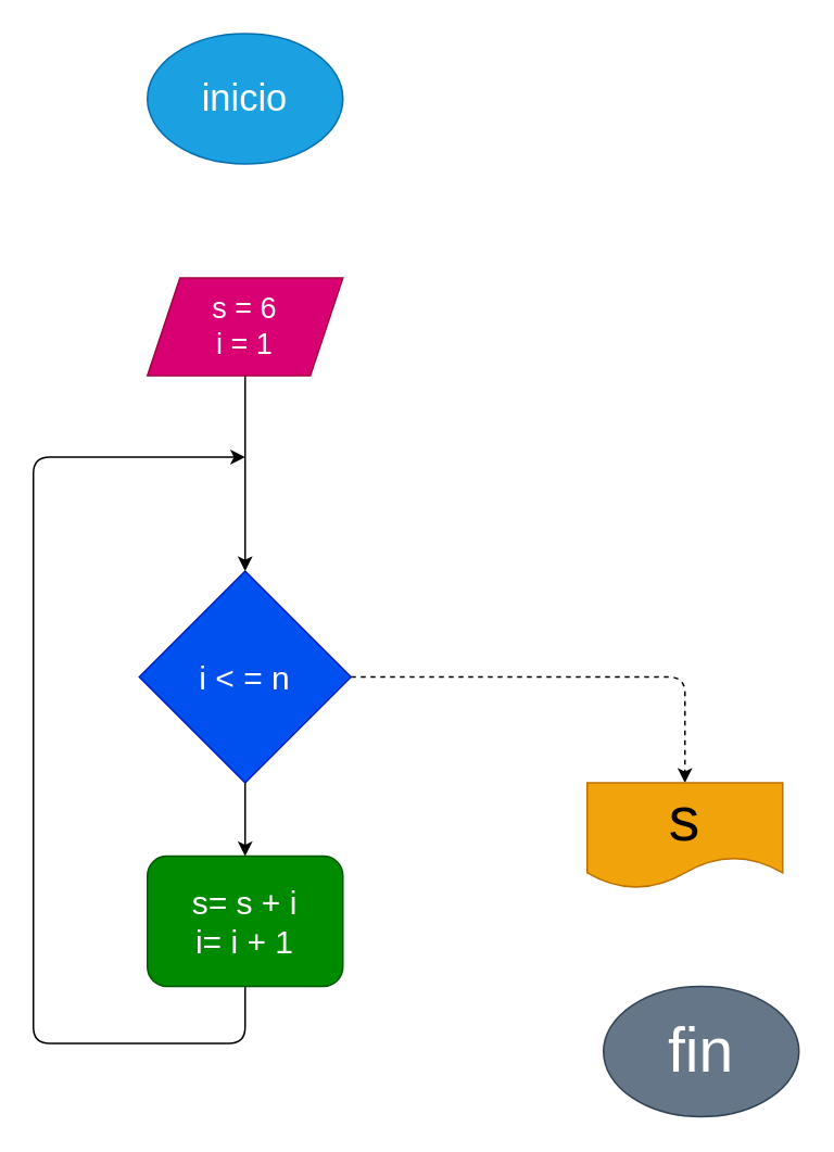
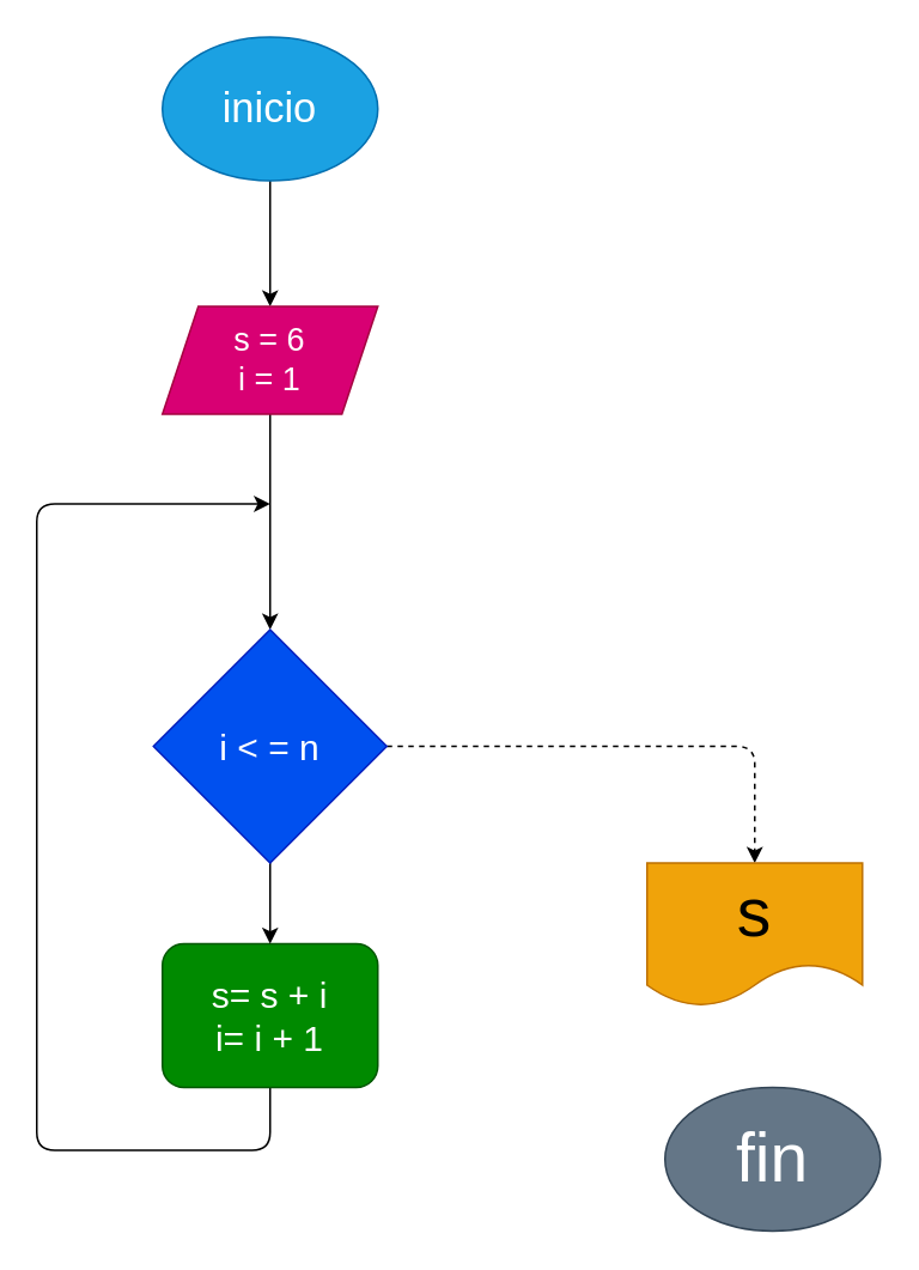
  <mxCell id="0" />
  <mxCell id="1" parent="0" />
+ <mxCell id="2" style="edgeStyle=none;html=1;exitX=0.5;exitY=1;exitDx=0;exitDy=0;entryX=0.5;entryY=0;entryDx=0;entryDy=0;" edge="1" parent="1" source="3" target="5"><mxGeometry relative="1" as="geometry" /></mxCell>
  <mxCell id="3" value="inicio" style="ellipse;whiteSpace=wrap;html=1;fontSize=23;fillColor=#1ba1e2;fontColor=#ffffff;strokeColor=#006EAF;" vertex="1" parent="1"><mxGeometry x="90" y="20" width="120" height="80" as="geometry" /></mxCell>
  <mxCell id="4" style="edgeStyle=none;html=1;exitX=0.5;exitY=1;exitDx=0;exitDy=0;entryX=0.5;entryY=0;entryDx=0;entryDy=0;" edge="1" parent="1" source="5" target="10"><mxGeometry relative="1" as="geometry"><mxPoint x="150" y="290" as="targetPoint" /></mxGeometry></mxCell>
  <mxCell id="5" value="s = 6&lt;br style=&quot;font-size: 18px;&quot;&gt;i = 1" style="shape=parallelogram;perimeter=parallelogramPerimeter;whiteSpace=wrap;html=1;fixedSize=1;fontSize=18;fillColor=#d80073;fontColor=#ffffff;strokeColor=#A50040;" vertex="1" parent="1"><mxGeometry x="90" y="170" width="120" height="60" as="geometry" /></mxCell>
  <mxCell id="6" style="edgeStyle=none;html=1;exitX=0.5;exitY=1;exitDx=0;exitDy=0;" edge="1" parent="1" source="7"><mxGeometry relative="1" as="geometry"><mxPoint x="150" y="280" as="targetPoint" /><Array as="points"><mxPoint x="150" y="640" /><mxPoint x="20" y="640" /><mxPoint x="20" y="280" /></Array></mxGeometry></mxCell>
  <mxCell id="7" value="s= s + i&lt;br style=&quot;font-size: 20px;&quot;&gt;i= i + 1" style="rounded=1;whiteSpace=wrap;html=1;fontSize=20;fillColor=#008a00;fontColor=#ffffff;strokeColor=#005700;" vertex="1" parent="1"><mxGeometry x="90" y="525" width="120" height="80" as="geometry" /></mxCell>
  <mxCell id="8" style="edgeStyle=none;html=1;exitX=0.5;exitY=1;exitDx=0;exitDy=0;entryX=0.5;entryY=0;entryDx=0;entryDy=0;" edge="1" parent="1" source="10" target="7"><mxGeometry relative="1" as="geometry" /></mxCell>
  <mxCell id="9" style="edgeStyle=none;html=1;exitX=1;exitY=0.5;exitDx=0;exitDy=0;fontSize=23;entryX=0.5;entryY=0;entryDx=0;entryDy=0;dashed=1;" edge="1" parent="1" source="10" target="11"><mxGeometry relative="1" as="geometry"><mxPoint x="420" y="520" as="targetPoint" /><Array as="points"><mxPoint x="420" y="415" /></Array></mxGeometry></mxCell>
  <mxCell id="10" value="i &amp;lt; = n" style="rhombus;whiteSpace=wrap;html=1;fontSize=20;fillColor=#0050ef;fontColor=#ffffff;strokeColor=#001DBC;" vertex="1" parent="1"><mxGeometry x="85" y="350" width="130" height="130" as="geometry" /></mxCell>
- <mxCell id="11" value="s" style="shape=document;whiteSpace=wrap;html=1;boundedLbl=1;fontSize=38;fillColor=#f0a30a;fontColor=#000000;strokeColor=#BD7000;" vertex="1" parent="1"><mxGeometry x="360" y="480" width="120" height="65" as="geometry" /></mxCell>
+ <mxCell id="11" value="s" style="shape=document;whiteSpace=wrap;html=1;boundedLbl=1;fontSize=38;fillColor=#f0a30a;fontColor=#000000;strokeColor=#BD7000;" vertex="1" parent="1"><mxGeometry x="360" y="480" width="120" height="80" as="geometry" /></mxCell>
  <mxCell id="12" value="fin" style="ellipse;whiteSpace=wrap;html=1;fontSize=38;fillColor=#647687;fontColor=#ffffff;strokeColor=#314354;" vertex="1" parent="1"><mxGeometry x="370" y="605" width="120" height="80" as="geometry" /></mxCell>
